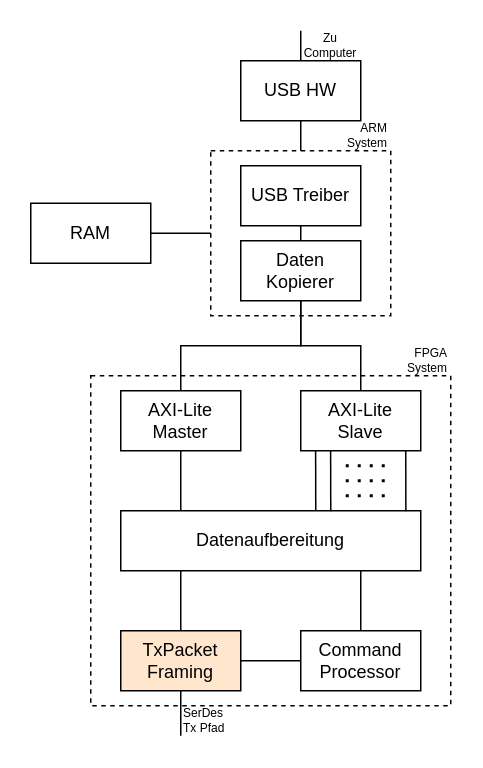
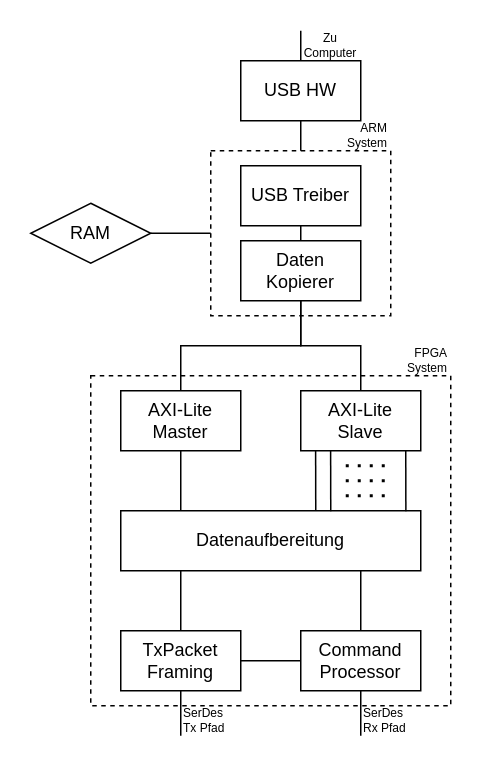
  <mxCell id="0" />
  <mxCell id="1" parent="0" />
  <mxCell id="2" value="" style="rounded=0;whiteSpace=wrap;html=1;strokeWidth=1;fontSize=8;align=center;dashed=1;" parent="1" vertex="1"><mxGeometry x="60" y="250" width="240" height="220" as="geometry" /></mxCell>
  <mxCell id="3" style="edgeStyle=orthogonalEdgeStyle;rounded=0;orthogonalLoop=1;jettySize=auto;html=1;exitX=0.5;exitY=1;exitDx=0;exitDy=0;entryX=0.5;entryY=0;entryDx=0;entryDy=0;endArrow=none;endFill=0;" parent="1" source="5" target="8" edge="1"><mxGeometry relative="1" as="geometry" /></mxCell>
  <mxCell id="4" style="edgeStyle=orthogonalEdgeStyle;rounded=0;orthogonalLoop=1;jettySize=auto;html=1;exitX=0.5;exitY=0;exitDx=0;exitDy=0;endArrow=none;endFill=0;fontSize=8;entryX=0;entryY=0;entryDx=0;entryDy=0;" parent="1" source="5" target="33" edge="1"><mxGeometry relative="1" as="geometry"><mxPoint x="200" y="30" as="targetPoint" /></mxGeometry></mxCell>
  <mxCell id="5" value="USB HW" style="rounded=0;whiteSpace=wrap;html=1;" parent="1" vertex="1"><mxGeometry x="160" y="40" width="80" height="40" as="geometry" /></mxCell>
  <mxCell id="6" value="" style="rounded=0;whiteSpace=wrap;html=1;dashed=1;" parent="1" vertex="1"><mxGeometry x="140" y="100" width="120" height="110" as="geometry" /></mxCell>
  <mxCell id="7" style="edgeStyle=orthogonalEdgeStyle;rounded=0;orthogonalLoop=1;jettySize=auto;html=1;exitX=0.5;exitY=1;exitDx=0;exitDy=0;entryX=0.5;entryY=0;entryDx=0;entryDy=0;endArrow=none;endFill=0;" parent="1" source="8" target="10" edge="1"><mxGeometry relative="1" as="geometry" /></mxCell>
  <mxCell id="8" value="USB Treiber" style="rounded=0;whiteSpace=wrap;html=1;" parent="1" vertex="1"><mxGeometry x="160" y="110" width="80" height="40" as="geometry" /></mxCell>
  <mxCell id="9" style="edgeStyle=orthogonalEdgeStyle;rounded=0;orthogonalLoop=1;jettySize=auto;html=1;exitX=0.5;exitY=1;exitDx=0;exitDy=0;entryX=0.5;entryY=0;entryDx=0;entryDy=0;endArrow=none;endFill=0;" parent="1" source="10" target="16" edge="1"><mxGeometry relative="1" as="geometry" /></mxCell>
  <mxCell id="10" value="Daten Kopierer" style="rounded=0;whiteSpace=wrap;html=1;" parent="1" vertex="1"><mxGeometry x="160" y="160" width="80" height="40" as="geometry" /></mxCell>
  <mxCell id="11" style="edgeStyle=orthogonalEdgeStyle;rounded=0;orthogonalLoop=1;jettySize=auto;html=1;exitX=1;exitY=0.5;exitDx=0;exitDy=0;entryX=0;entryY=0.5;entryDx=0;entryDy=0;endArrow=none;endFill=0;" parent="1" source="12" target="6" edge="1"><mxGeometry relative="1" as="geometry" /></mxCell>
- <mxCell id="12" value="RAM" style="rounded=0;whiteSpace=wrap;html=1;" parent="1" vertex="1"><mxGeometry x="20" y="135" width="80" height="40" as="geometry" /></mxCell>
+ <mxCell id="12" value="RAM" style="rhombus;whiteSpace=wrap;html=1;" parent="1" vertex="1"><mxGeometry x="20" y="135" width="80" height="40" as="geometry" /></mxCell>
  <mxCell id="13" style="edgeStyle=orthogonalEdgeStyle;rounded=0;orthogonalLoop=1;jettySize=auto;html=1;exitX=0.5;exitY=0;exitDx=0;exitDy=0;endArrow=none;endFill=0;" parent="1" source="15" target="10" edge="1"><mxGeometry relative="1" as="geometry" /></mxCell>
  <mxCell id="14" style="edgeStyle=orthogonalEdgeStyle;rounded=0;orthogonalLoop=1;jettySize=auto;html=1;exitX=0.5;exitY=1;exitDx=0;exitDy=0;entryX=0.2;entryY=0;entryDx=0;entryDy=0;entryPerimeter=0;endArrow=none;endFill=0;" parent="1" source="15" target="17" edge="1"><mxGeometry relative="1" as="geometry" /></mxCell>
  <mxCell id="15" value="AXI-Lite Master" style="rounded=0;whiteSpace=wrap;html=1;" parent="1" vertex="1"><mxGeometry x="80" y="260" width="80" height="40" as="geometry" /></mxCell>
  <mxCell id="16" value="AXI-Lite&lt;br&gt;Slave" style="rounded=0;whiteSpace=wrap;html=1;" parent="1" vertex="1"><mxGeometry x="200" y="260" width="80" height="40" as="geometry" /></mxCell>
  <mxCell id="17" value="Datenaufbereitung" style="rounded=0;whiteSpace=wrap;html=1;" parent="1" vertex="1"><mxGeometry x="80" y="340" width="200" height="40" as="geometry" /></mxCell>
  <mxCell id="18" value="" style="endArrow=none;html=1;entryX=0.124;entryY=0.99;entryDx=0;entryDy=0;entryPerimeter=0;exitX=0.65;exitY=0;exitDx=0;exitDy=0;exitPerimeter=0;" parent="1" source="17" target="16" edge="1"><mxGeometry width="50" height="50" relative="1" as="geometry"><mxPoint x="210" y="340" as="sourcePoint" /><mxPoint x="250" y="300" as="targetPoint" /></mxGeometry></mxCell>
  <mxCell id="19" value="" style="endArrow=none;html=1;entryX=0.124;entryY=0.99;entryDx=0;entryDy=0;entryPerimeter=0;exitX=0.65;exitY=0;exitDx=0;exitDy=0;exitPerimeter=0;" parent="1" edge="1"><mxGeometry width="50" height="50" relative="1" as="geometry"><mxPoint x="220" y="340.4" as="sourcePoint" /><mxPoint x="219.92" y="300" as="targetPoint" /></mxGeometry></mxCell>
  <mxCell id="20" value="" style="endArrow=none;html=1;entryX=0.124;entryY=0.99;entryDx=0;entryDy=0;entryPerimeter=0;exitX=0.65;exitY=0;exitDx=0;exitDy=0;exitPerimeter=0;" parent="1" edge="1"><mxGeometry width="50" height="50" relative="1" as="geometry"><mxPoint x="270.08" y="340.4" as="sourcePoint" /><mxPoint x="270" y="300" as="targetPoint" /></mxGeometry></mxCell>
  <mxCell id="21" value="" style="endArrow=none;dashed=1;html=1;dashPattern=1 3;strokeWidth=2;" parent="1" edge="1"><mxGeometry width="50" height="50" relative="1" as="geometry"><mxPoint x="230" y="310" as="sourcePoint" /><mxPoint x="260" y="310" as="targetPoint" /></mxGeometry></mxCell>
  <mxCell id="22" value="" style="endArrow=none;dashed=1;html=1;dashPattern=1 3;strokeWidth=2;" parent="1" edge="1"><mxGeometry width="50" height="50" relative="1" as="geometry"><mxPoint x="230" y="320" as="sourcePoint" /><mxPoint x="260" y="320" as="targetPoint" /></mxGeometry></mxCell>
  <mxCell id="23" value="" style="endArrow=none;dashed=1;html=1;dashPattern=1 3;strokeWidth=2;" parent="1" edge="1"><mxGeometry width="50" height="50" relative="1" as="geometry"><mxPoint x="230" y="330" as="sourcePoint" /><mxPoint x="260" y="330" as="targetPoint" /><Array as="points"><mxPoint x="230" y="330" /></Array></mxGeometry></mxCell>
  <mxCell id="24" style="edgeStyle=orthogonalEdgeStyle;rounded=0;orthogonalLoop=1;jettySize=auto;html=1;exitX=1;exitY=0.5;exitDx=0;exitDy=0;entryX=0;entryY=0.5;entryDx=0;entryDy=0;endArrow=none;endFill=0;" parent="1" source="27" target="30" edge="1"><mxGeometry relative="1" as="geometry" /></mxCell>
  <mxCell id="25" style="edgeStyle=orthogonalEdgeStyle;rounded=0;orthogonalLoop=1;jettySize=auto;html=1;exitX=0.5;exitY=0;exitDx=0;exitDy=0;endArrow=none;endFill=0;" parent="1" source="27" edge="1"><mxGeometry relative="1" as="geometry"><mxPoint x="120" y="380" as="targetPoint" /><Array as="points"><mxPoint x="120" y="380" /><mxPoint x="120" y="380" /></Array></mxGeometry></mxCell>
  <mxCell id="26" style="edgeStyle=orthogonalEdgeStyle;rounded=0;orthogonalLoop=1;jettySize=auto;html=1;exitX=0.5;exitY=1;exitDx=0;exitDy=0;entryX=0;entryY=1;entryDx=0;entryDy=0;endArrow=none;endFill=0;fontSize=8;" parent="1" source="27" target="32" edge="1"><mxGeometry relative="1" as="geometry" /></mxCell>
- <mxCell id="27" value="TxPacket&lt;br&gt;Framing" style="rounded=0;whiteSpace=wrap;html=1;fillColor=#ffe6cc;" parent="1" vertex="1"><mxGeometry x="80" y="420" width="80" height="40" as="geometry" /></mxCell>
+ <mxCell id="27" value="TxPacket&lt;br&gt;Framing" style="rounded=0;whiteSpace=wrap;html=1;" parent="1" vertex="1"><mxGeometry x="80" y="420" width="80" height="40" as="geometry" /></mxCell>
  <mxCell id="28" style="edgeStyle=orthogonalEdgeStyle;rounded=0;orthogonalLoop=1;jettySize=auto;html=1;exitX=0.5;exitY=0;exitDx=0;exitDy=0;endArrow=none;endFill=0;entryX=0.8;entryY=1;entryDx=0;entryDy=0;entryPerimeter=0;" parent="1" source="30" target="17" edge="1"><mxGeometry relative="1" as="geometry"><mxPoint x="240" y="390" as="targetPoint" /><Array as="points" /></mxGeometry></mxCell>
+ <mxCell id="29" style="edgeStyle=orthogonalEdgeStyle;rounded=0;orthogonalLoop=1;jettySize=auto;html=1;exitX=0.5;exitY=1;exitDx=0;exitDy=0;endArrow=none;endFill=0;entryX=0;entryY=1;entryDx=0;entryDy=0;" parent="1" source="30" target="31" edge="1"><mxGeometry relative="1" as="geometry"><mxPoint x="240.023" y="480" as="targetPoint" /><Array as="points"><mxPoint x="240" y="490" /><mxPoint x="240" y="490" /></Array></mxGeometry></mxCell>
  <mxCell id="30" value="Command&lt;br&gt;Processor" style="rounded=0;whiteSpace=wrap;html=1;" parent="1" vertex="1"><mxGeometry x="200" y="420" width="80" height="40" as="geometry" /></mxCell>
+ <mxCell id="31" value="&lt;font style=&quot;font-size: 8px&quot;&gt;SerDes&lt;br style=&quot;font-size: 8px&quot;&gt;Rx Pfad&lt;/font&gt;" style="text;html=1;strokeColor=none;fillColor=none;align=left;verticalAlign=middle;whiteSpace=wrap;rounded=0;perimeterSpacing=0;spacing=2;strokeWidth=1;fontSize=8;" parent="1" vertex="1"><mxGeometry x="240" y="470" width="40" height="20" as="geometry" /></mxCell>
  <mxCell id="32" value="&lt;font style=&quot;font-size: 8px&quot;&gt;SerDes&lt;br style=&quot;font-size: 8px&quot;&gt;Tx Pfad&lt;/font&gt;" style="text;html=1;strokeColor=none;fillColor=none;align=left;verticalAlign=middle;whiteSpace=wrap;rounded=0;perimeterSpacing=0;spacing=2;strokeWidth=1;fontSize=8;" parent="1" vertex="1"><mxGeometry x="120" y="470" width="30" height="20" as="geometry" /></mxCell>
  <mxCell id="33" value="Zu Computer" style="text;html=1;strokeColor=none;fillColor=none;align=center;verticalAlign=middle;whiteSpace=wrap;rounded=0;fontSize=8;" parent="1" vertex="1"><mxGeometry x="200" y="20" width="40" height="20" as="geometry" /></mxCell>
  <mxCell id="34" value="FPGA&lt;br&gt;System" style="text;html=1;strokeColor=none;fillColor=none;align=right;verticalAlign=middle;whiteSpace=wrap;rounded=0;dashed=1;fontSize=8;" parent="1" vertex="1"><mxGeometry x="260" y="230" width="40" height="20" as="geometry" /></mxCell>
  <mxCell id="35" value="ARM&lt;br&gt;System" style="text;html=1;strokeColor=none;fillColor=none;align=right;verticalAlign=middle;whiteSpace=wrap;rounded=0;dashed=1;fontSize=8;" parent="1" vertex="1"><mxGeometry x="220" y="80" width="40" height="20" as="geometry" /></mxCell>
